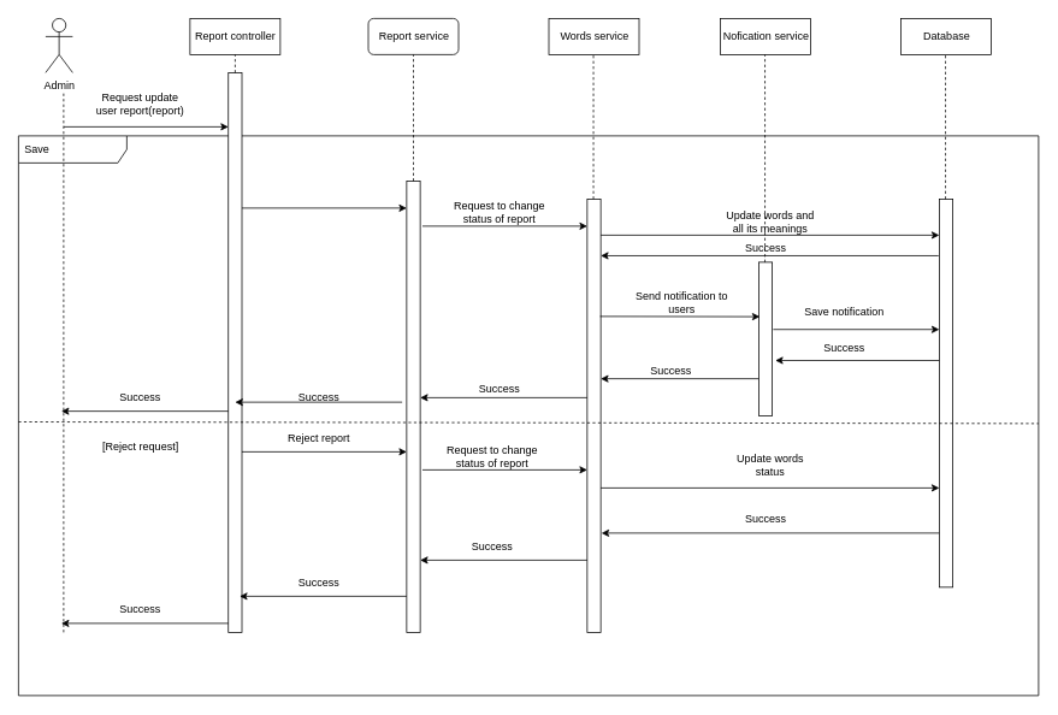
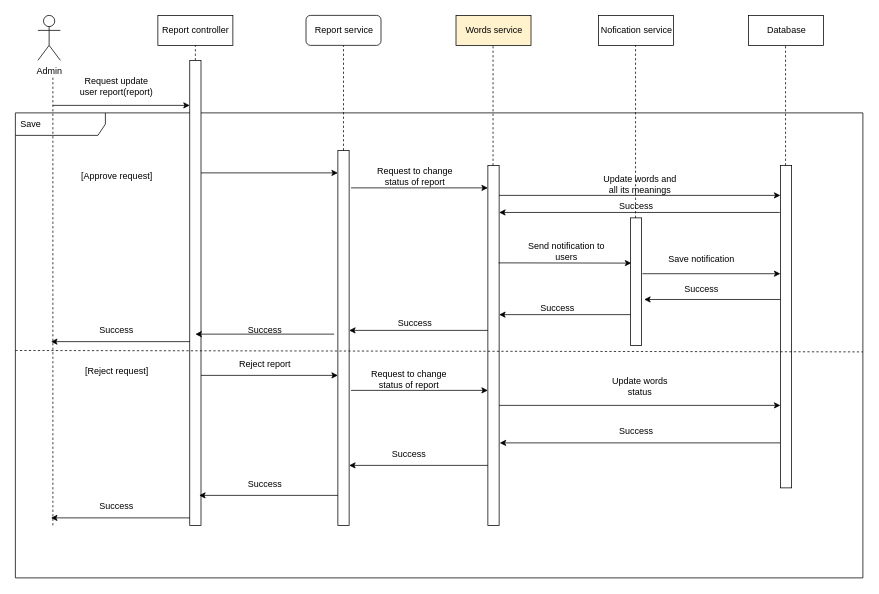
  <mxCell id="0" />
  <mxCell id="1" parent="0" />
  <mxCell id="2" value="Save" style="shape=umlFrame;whiteSpace=wrap;html=1;width=120;height=30;boundedLbl=1;verticalAlign=middle;align=left;spacingLeft=5;" vertex="1" parent="1"><mxGeometry x="20" y="150" width="1130" height="620" as="geometry" /></mxCell>
  <mxCell id="3" value="Admin" style="shape=umlActor;verticalLabelPosition=bottom;verticalAlign=top;html=1;outlineConnect=0;" vertex="1" parent="1"><mxGeometry x="50" y="20" width="30" height="60" as="geometry" /></mxCell>
  <mxCell id="4" value="" style="html=1;points=[];perimeter=orthogonalPerimeter;" vertex="1" parent="1"><mxGeometry x="252.5" y="80" width="15" height="620" as="geometry" /></mxCell>
  <mxCell id="5" value="" style="html=1;points=[];perimeter=orthogonalPerimeter;" vertex="1" parent="1"><mxGeometry x="450" y="200" width="15" height="500" as="geometry" /></mxCell>
  <mxCell id="6" value="" style="html=1;points=[];perimeter=orthogonalPerimeter;" vertex="1" parent="1"><mxGeometry x="650" y="220" width="15" height="480" as="geometry" /></mxCell>
  <mxCell id="7" value="" style="endArrow=classic;html=1;rounded=0;" edge="1" parent="1" target="4"><mxGeometry width="50" height="50" relative="1" as="geometry"><mxPoint x="70" y="140" as="sourcePoint" /><mxPoint x="250" y="140" as="targetPoint" /></mxGeometry></mxCell>
  <mxCell id="8" value="" style="html=1;points=[];perimeter=orthogonalPerimeter;" vertex="1" parent="1"><mxGeometry x="840" y="290" width="15" height="170" as="geometry" /></mxCell>
  <mxCell id="9" value="" style="html=1;points=[];perimeter=orthogonalPerimeter;" vertex="1" parent="1"><mxGeometry x="1040" y="220" width="15" height="430" as="geometry" /></mxCell>
  <mxCell id="10" value="Request update user report(report)" style="text;html=1;strokeColor=none;fillColor=none;align=center;verticalAlign=middle;whiteSpace=wrap;rounded=0;" vertex="1" parent="1"><mxGeometry x="100" y="100" width="110" height="30" as="geometry" /></mxCell>
  <mxCell id="11" value="&lt;span style=&quot;&quot;&gt;Report controller&lt;/span&gt;" style="html=1;" vertex="1" parent="1"><mxGeometry x="210" y="20" width="100" height="40" as="geometry" /></mxCell>
  <mxCell id="12" value="&lt;span style=&quot;&quot;&gt;Report service&lt;/span&gt;" style="html=1;rounded=1;" vertex="1" parent="1"><mxGeometry x="407.5" y="20" width="100" height="40" as="geometry" /></mxCell>
- <mxCell id="13" value="&lt;span style=&quot;&quot;&gt;Words service&lt;/span&gt;" style="html=1;" vertex="1" parent="1"><mxGeometry x="607.5" y="20" width="100" height="40" as="geometry" /></mxCell>
+ <mxCell id="13" value="&lt;span style=&quot;&quot;&gt;Words service&lt;/span&gt;" style="html=1;fillColor=#fff2cc;" vertex="1" parent="1"><mxGeometry x="607.5" y="20" width="100" height="40" as="geometry" /></mxCell>
  <mxCell id="14" value="&lt;span style=&quot;&quot;&gt;Nofication service&lt;/span&gt;" style="html=1;" vertex="1" parent="1"><mxGeometry x="797.5" y="20" width="100" height="40" as="geometry" /></mxCell>
  <mxCell id="15" value="&lt;span style=&quot;&quot;&gt;Database&lt;/span&gt;" style="html=1;" vertex="1" parent="1"><mxGeometry x="997.5" y="20" width="100" height="40" as="geometry" /></mxCell>
  <mxCell id="16" value="" style="endArrow=none;dashed=1;html=1;rounded=0;shadow=0;exitX=0;exitY=0.511;exitDx=0;exitDy=0;exitPerimeter=0;entryX=1;entryY=0.514;entryDx=0;entryDy=0;entryPerimeter=0;" edge="1" parent="1"><mxGeometry width="50" height="50" relative="1" as="geometry"><mxPoint x="20" y="466.82" as="sourcePoint" /><mxPoint x="1150" y="468.68" as="targetPoint" /></mxGeometry></mxCell>
+ <mxCell id="17" value="[Approve request]" style="text;html=1;strokeColor=none;fillColor=none;align=center;verticalAlign=middle;whiteSpace=wrap;rounded=0;" vertex="1" parent="1"><mxGeometry x="87.5" y="220" width="135" height="30" as="geometry" /></mxCell>
  <mxCell id="18" value="" style="endArrow=classic;html=1;rounded=0;" edge="1" parent="1"><mxGeometry width="50" height="50" relative="1" as="geometry"><mxPoint x="267.5" y="230" as="sourcePoint" /><mxPoint x="450" y="230" as="targetPoint" /></mxGeometry></mxCell>
  <mxCell id="19" value="Reject report" style="text;html=1;strokeColor=none;fillColor=none;align=center;verticalAlign=middle;whiteSpace=wrap;rounded=0;" vertex="1" parent="1"><mxGeometry x="297.5" y="470" width="110" height="30" as="geometry" /></mxCell>
  <mxCell id="20" value="" style="endArrow=classic;html=1;rounded=0;" edge="1" parent="1"><mxGeometry width="50" height="50" relative="1" as="geometry"><mxPoint x="467.5" y="250" as="sourcePoint" /><mxPoint x="650" y="250" as="targetPoint" /></mxGeometry></mxCell>
  <mxCell id="21" value="Request to change status of report" style="text;html=1;strokeColor=none;fillColor=none;align=center;verticalAlign=middle;whiteSpace=wrap;rounded=0;" vertex="1" parent="1"><mxGeometry x="497.5" y="220" width="110" height="30" as="geometry" /></mxCell>
  <mxCell id="22" value="" style="endArrow=classic;html=1;rounded=0;" edge="1" parent="1" target="9"><mxGeometry width="50" height="50" relative="1" as="geometry"><mxPoint x="665" y="260" as="sourcePoint" /><mxPoint x="847.5" y="260" as="targetPoint" /></mxGeometry></mxCell>
  <mxCell id="23" value="Update words and all its meanings" style="text;html=1;strokeColor=none;fillColor=none;align=center;verticalAlign=middle;whiteSpace=wrap;rounded=0;" vertex="1" parent="1"><mxGeometry x="797.5" y="230" width="110" height="30" as="geometry" /></mxCell>
  <mxCell id="24" value="" style="endArrow=classic;html=1;rounded=0;exitX=-0.053;exitY=0.146;exitDx=0;exitDy=0;exitPerimeter=0;" edge="1" parent="1" source="9" target="6"><mxGeometry width="50" height="50" relative="1" as="geometry"><mxPoint x="675" y="270" as="sourcePoint" /><mxPoint x="670" y="298" as="targetPoint" /></mxGeometry></mxCell>
  <mxCell id="25" value="Success" style="text;html=1;strokeColor=none;fillColor=none;align=center;verticalAlign=middle;whiteSpace=wrap;rounded=0;" vertex="1" parent="1"><mxGeometry x="792.5" y="260" width="110" height="30" as="geometry" /></mxCell>
  <mxCell id="26" value="" style="endArrow=classic;html=1;rounded=0;entryX=0.082;entryY=0.084;entryDx=0;entryDy=0;entryPerimeter=0;exitX=0.954;exitY=0.363;exitDx=0;exitDy=0;exitPerimeter=0;" edge="1" parent="1"><mxGeometry width="50" height="50" relative="1" as="geometry"><mxPoint x="664.31" y="350" as="sourcePoint" /><mxPoint x="841.23" y="350.32" as="targetPoint" /></mxGeometry></mxCell>
  <mxCell id="27" value="Send notification to users" style="text;html=1;strokeColor=none;fillColor=none;align=center;verticalAlign=middle;whiteSpace=wrap;rounded=0;" vertex="1" parent="1"><mxGeometry x="700" y="320" width="110" height="30" as="geometry" /></mxCell>
  <mxCell id="28" value="" style="endArrow=classic;html=1;rounded=0;exitX=1.067;exitY=0.438;exitDx=0;exitDy=0;exitPerimeter=0;" edge="1" parent="1" source="8" target="9"><mxGeometry width="50" height="50" relative="1" as="geometry"><mxPoint x="855" y="370" as="sourcePoint" /><mxPoint x="1040" y="370" as="targetPoint" /></mxGeometry></mxCell>
  <mxCell id="29" value="Save notification" style="text;html=1;strokeColor=none;fillColor=none;align=center;verticalAlign=middle;whiteSpace=wrap;rounded=0;" vertex="1" parent="1"><mxGeometry x="880" y="330" width="110" height="30" as="geometry" /></mxCell>
  <mxCell id="30" value="" style="endArrow=classic;html=1;rounded=0;entryX=1.227;entryY=0.64;entryDx=0;entryDy=0;entryPerimeter=0;" edge="1" parent="1" source="9" target="8"><mxGeometry width="50" height="50" relative="1" as="geometry"><mxPoint x="1010.63" y="430.2" as="sourcePoint" /><mxPoint x="640" y="430" as="targetPoint" /></mxGeometry></mxCell>
  <mxCell id="31" value="Success" style="text;html=1;strokeColor=none;fillColor=none;align=center;verticalAlign=middle;whiteSpace=wrap;rounded=0;" vertex="1" parent="1"><mxGeometry x="880" y="370" width="110" height="30" as="geometry" /></mxCell>
  <mxCell id="32" value="" style="endArrow=classic;html=1;rounded=0;" edge="1" parent="1" target="6"><mxGeometry width="50" height="50" relative="1" as="geometry"><mxPoint x="840" y="419" as="sourcePoint" /><mxPoint x="665" y="419.25" as="targetPoint" /></mxGeometry></mxCell>
  <mxCell id="33" value="Success" style="text;html=1;strokeColor=none;fillColor=none;align=center;verticalAlign=middle;whiteSpace=wrap;rounded=0;" vertex="1" parent="1"><mxGeometry x="687.5" y="395" width="110" height="30" as="geometry" /></mxCell>
  <mxCell id="34" value="" style="endArrow=classic;html=1;rounded=0;" edge="1" parent="1" target="5"><mxGeometry width="50" height="50" relative="1" as="geometry"><mxPoint x="650" y="440" as="sourcePoint" /><mxPoint x="475" y="440" as="targetPoint" /></mxGeometry></mxCell>
  <mxCell id="35" value="Success" style="text;html=1;strokeColor=none;fillColor=none;align=center;verticalAlign=middle;whiteSpace=wrap;rounded=0;" vertex="1" parent="1"><mxGeometry x="497.5" y="415" width="110" height="30" as="geometry" /></mxCell>
  <mxCell id="36" value="" style="endArrow=classic;html=1;rounded=0;" edge="1" parent="1"><mxGeometry width="50" height="50" relative="1" as="geometry"><mxPoint x="445" y="445" as="sourcePoint" /><mxPoint x="260" y="445" as="targetPoint" /></mxGeometry></mxCell>
  <mxCell id="37" value="Success" style="text;html=1;strokeColor=none;fillColor=none;align=center;verticalAlign=middle;whiteSpace=wrap;rounded=0;" vertex="1" parent="1"><mxGeometry x="297.5" y="425" width="110" height="30" as="geometry" /></mxCell>
  <mxCell id="38" value="" style="endArrow=classic;html=1;rounded=0;" edge="1" parent="1"><mxGeometry width="50" height="50" relative="1" as="geometry"><mxPoint x="252.5" y="455" as="sourcePoint" /><mxPoint x="67.5" y="455" as="targetPoint" /></mxGeometry></mxCell>
  <mxCell id="39" value="Success" style="text;html=1;strokeColor=none;fillColor=none;align=center;verticalAlign=middle;whiteSpace=wrap;rounded=0;" vertex="1" parent="1"><mxGeometry x="100" y="425" width="110" height="30" as="geometry" /></mxCell>
  <mxCell id="40" value="[Reject request]" style="text;html=1;strokeColor=none;fillColor=none;align=center;verticalAlign=middle;whiteSpace=wrap;rounded=0;" vertex="1" parent="1"><mxGeometry x="87.5" y="480" width="135" height="30" as="geometry" /></mxCell>
  <mxCell id="41" value="" style="endArrow=none;html=1;rounded=0;entryX=0.667;entryY=1.333;entryDx=0;entryDy=0;entryPerimeter=0;shadow=0;dashed=1" edge="1" parent="1" target="3"><mxGeometry width="50" height="50" relative="1" as="geometry"><mxPoint x="70" y="700" as="sourcePoint" /><mxPoint x="60" y="160" as="targetPoint" /></mxGeometry></mxCell>
  <mxCell id="42" value="" style="endArrow=classic;html=1;rounded=0;" edge="1" parent="1"><mxGeometry width="50" height="50" relative="1" as="geometry"><mxPoint x="267.5" y="500" as="sourcePoint" /><mxPoint x="450" y="500" as="targetPoint" /></mxGeometry></mxCell>
  <mxCell id="43" value="" style="endArrow=classic;html=1;rounded=0;" edge="1" parent="1"><mxGeometry width="50" height="50" relative="1" as="geometry"><mxPoint x="467.5" y="520" as="sourcePoint" /><mxPoint x="650" y="520" as="targetPoint" /></mxGeometry></mxCell>
  <mxCell id="44" value="Request to change status of report" style="text;html=1;strokeColor=none;fillColor=none;align=center;verticalAlign=middle;whiteSpace=wrap;rounded=0;" vertex="1" parent="1"><mxGeometry x="490" y="490" width="110" height="30" as="geometry" /></mxCell>
  <mxCell id="45" value="" style="endArrow=classic;html=1;rounded=0;" edge="1" parent="1"><mxGeometry width="50" height="50" relative="1" as="geometry"><mxPoint x="665" y="540" as="sourcePoint" /><mxPoint x="1040" y="540" as="targetPoint" /></mxGeometry></mxCell>
  <mxCell id="46" value="Update words status" style="text;html=1;strokeColor=none;fillColor=none;align=center;verticalAlign=middle;whiteSpace=wrap;rounded=0;" vertex="1" parent="1"><mxGeometry x="797.5" y="500" width="110" height="30" as="geometry" /></mxCell>
  <mxCell id="47" value="" style="endArrow=classic;html=1;rounded=0;exitX=-0.053;exitY=0.146;exitDx=0;exitDy=0;exitPerimeter=0;" edge="1" parent="1"><mxGeometry width="50" height="50" relative="1" as="geometry"><mxPoint x="1039.995" y="590" as="sourcePoint" /><mxPoint x="665.79" y="590" as="targetPoint" /></mxGeometry></mxCell>
  <mxCell id="48" value="Success" style="text;html=1;strokeColor=none;fillColor=none;align=center;verticalAlign=middle;whiteSpace=wrap;rounded=0;" vertex="1" parent="1"><mxGeometry x="792.5" y="560" width="110" height="30" as="geometry" /></mxCell>
  <mxCell id="49" value="" style="endArrow=classic;html=1;rounded=0;" edge="1" parent="1"><mxGeometry width="50" height="50" relative="1" as="geometry"><mxPoint x="650" y="620" as="sourcePoint" /><mxPoint x="465" y="620" as="targetPoint" /></mxGeometry></mxCell>
  <mxCell id="50" value="Success" style="text;html=1;strokeColor=none;fillColor=none;align=center;verticalAlign=middle;whiteSpace=wrap;rounded=0;" vertex="1" parent="1"><mxGeometry x="490" y="590" width="110" height="30" as="geometry" /></mxCell>
  <mxCell id="51" value="" style="endArrow=classic;html=1;rounded=0;" edge="1" parent="1"><mxGeometry width="50" height="50" relative="1" as="geometry"><mxPoint x="450" y="660" as="sourcePoint" /><mxPoint x="265" y="660" as="targetPoint" /></mxGeometry></mxCell>
  <mxCell id="52" value="Success" style="text;html=1;strokeColor=none;fillColor=none;align=center;verticalAlign=middle;whiteSpace=wrap;rounded=0;" vertex="1" parent="1"><mxGeometry x="297.5" y="630" width="110" height="30" as="geometry" /></mxCell>
  <mxCell id="53" value="" style="endArrow=classic;html=1;rounded=0;" edge="1" parent="1"><mxGeometry width="50" height="50" relative="1" as="geometry"><mxPoint x="252.5" y="690" as="sourcePoint" /><mxPoint x="67.5" y="690" as="targetPoint" /></mxGeometry></mxCell>
  <mxCell id="54" value="Success" style="text;html=1;strokeColor=none;fillColor=none;align=center;verticalAlign=middle;whiteSpace=wrap;rounded=0;" vertex="1" parent="1"><mxGeometry x="100" y="660" width="110" height="30" as="geometry" /></mxCell>
  <mxCell id="55" value="" style="endArrow=none;dashed=1;html=1;rounded=0;shadow=0;entryX=0.5;entryY=1;entryDx=0;entryDy=0;" edge="1" parent="1" source="5" target="12"><mxGeometry width="50" height="50" relative="1" as="geometry"><mxPoint x="340" y="130" as="sourcePoint" /><mxPoint x="390" y="80" as="targetPoint" /></mxGeometry></mxCell>
  <mxCell id="56" value="" style="endArrow=none;dashed=1;html=1;rounded=0;shadow=0;entryX=0.5;entryY=1;entryDx=0;entryDy=0;" edge="1" parent="1" source="6"><mxGeometry width="50" height="50" relative="1" as="geometry"><mxPoint x="656.91" y="200" as="sourcePoint" /><mxPoint x="656.91" y="60" as="targetPoint" /></mxGeometry></mxCell>
  <mxCell id="57" value="" style="endArrow=none;dashed=1;html=1;rounded=0;shadow=0;entryX=0.5;entryY=1;entryDx=0;entryDy=0;" edge="1" parent="1" source="8"><mxGeometry width="50" height="50" relative="1" as="geometry"><mxPoint x="846.91" y="200" as="sourcePoint" /><mxPoint x="846.91" y="60" as="targetPoint" /></mxGeometry></mxCell>
  <mxCell id="58" value="" style="endArrow=none;dashed=1;html=1;rounded=0;shadow=0;entryX=0.5;entryY=1;entryDx=0;entryDy=0;" edge="1" parent="1" source="9"><mxGeometry width="50" height="50" relative="1" as="geometry"><mxPoint x="1046.91" y="200" as="sourcePoint" /><mxPoint x="1046.91" y="60" as="targetPoint" /></mxGeometry></mxCell>
  <mxCell id="59" value="" style="endArrow=none;dashed=1;html=1;rounded=0;shadow=0;entryX=0.5;entryY=1;entryDx=0;entryDy=0;" edge="1" parent="1" source="4" target="11"><mxGeometry width="50" height="50" relative="1" as="geometry"><mxPoint x="310" y="220" as="sourcePoint" /><mxPoint x="310" y="80" as="targetPoint" /></mxGeometry></mxCell>
